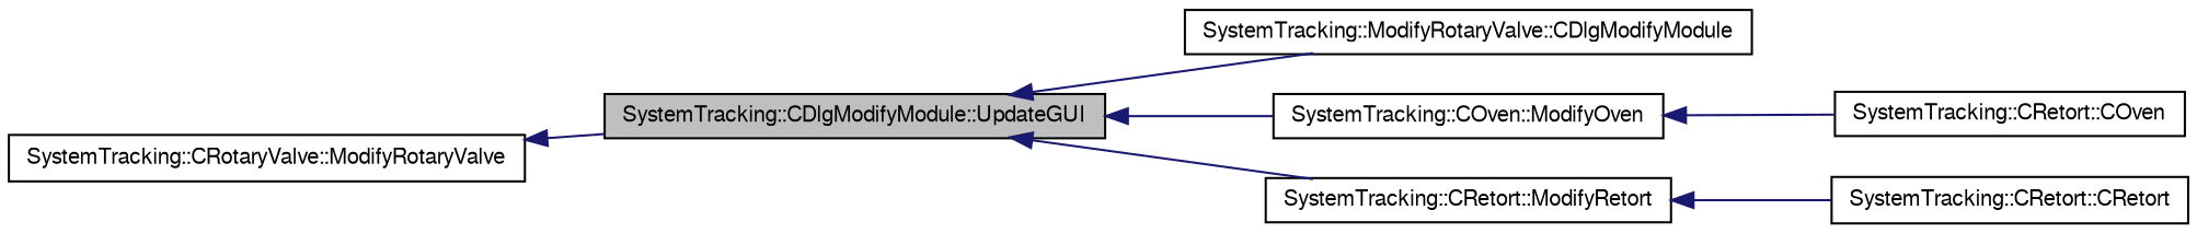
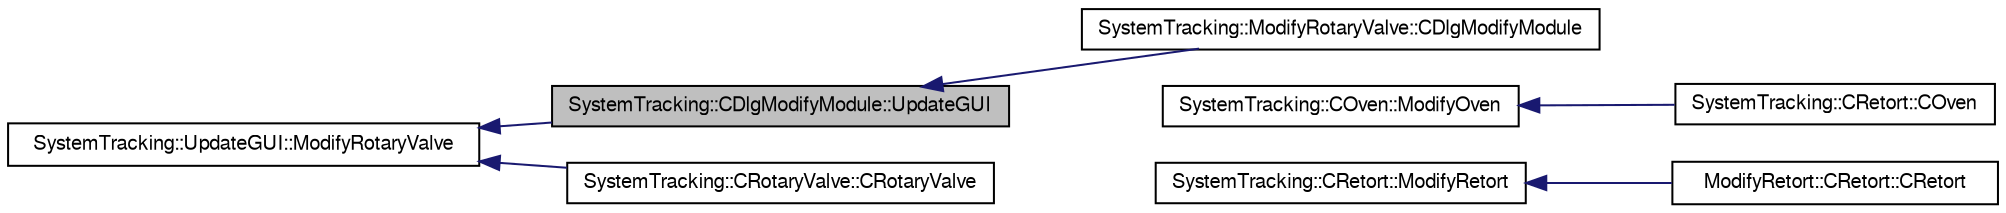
  digraph {
    rankdir=LR
    node [color=black fillcolor=white fontname=FreeSans fontsize=10 shape=record style=filled]
    edge [color=midnightblue dir=back fontname=FreeSans fontsize=10 labelfontname=FreeSans labelfontsize=10 style=solid]
    n1 [fillcolor=grey75 fontcolor=black height=0.2 label="SystemTracking::CDlgModifyModule::UpdateGUI" width=0.4]
    n2 [height=0.2 label="SystemTracking::ModifyRotaryValve::CDlgModifyModule" width=0.4]
    n3 [height=0.2 label="SystemTracking::COven::ModifyOven" width=0.4]
    n4 [height=0.2 label="SystemTracking::CRetort::ModifyRetort" width=0.4]
    n5 [height=0.2 label="SystemTracking::CRetort::COven" width=0.4]
-   n6 [height=0.2 label="SystemTracking::CRetort::CRetort" width=0.4]
-   n7 [height=0.2 label="SystemTracking::CRotaryValve::ModifyRotaryValve" width=0.4]
+   n6 [height=0.2 label="ModifyRetort::CRetort::CRetort" width=0.4]
+   n7 [height=0.2 label="SystemTracking::UpdateGUI::ModifyRotaryValve" width=0.4]
+   n8 [height=0.2 label="SystemTracking::CRotaryValve::CRotaryValve" width=0.4]
    n1 -> n2
-   n1 -> n3
-   n1 -> n4
    n3 -> n5
    n4 -> n6
    n7 -> n1
+   n7 -> n8
  }
